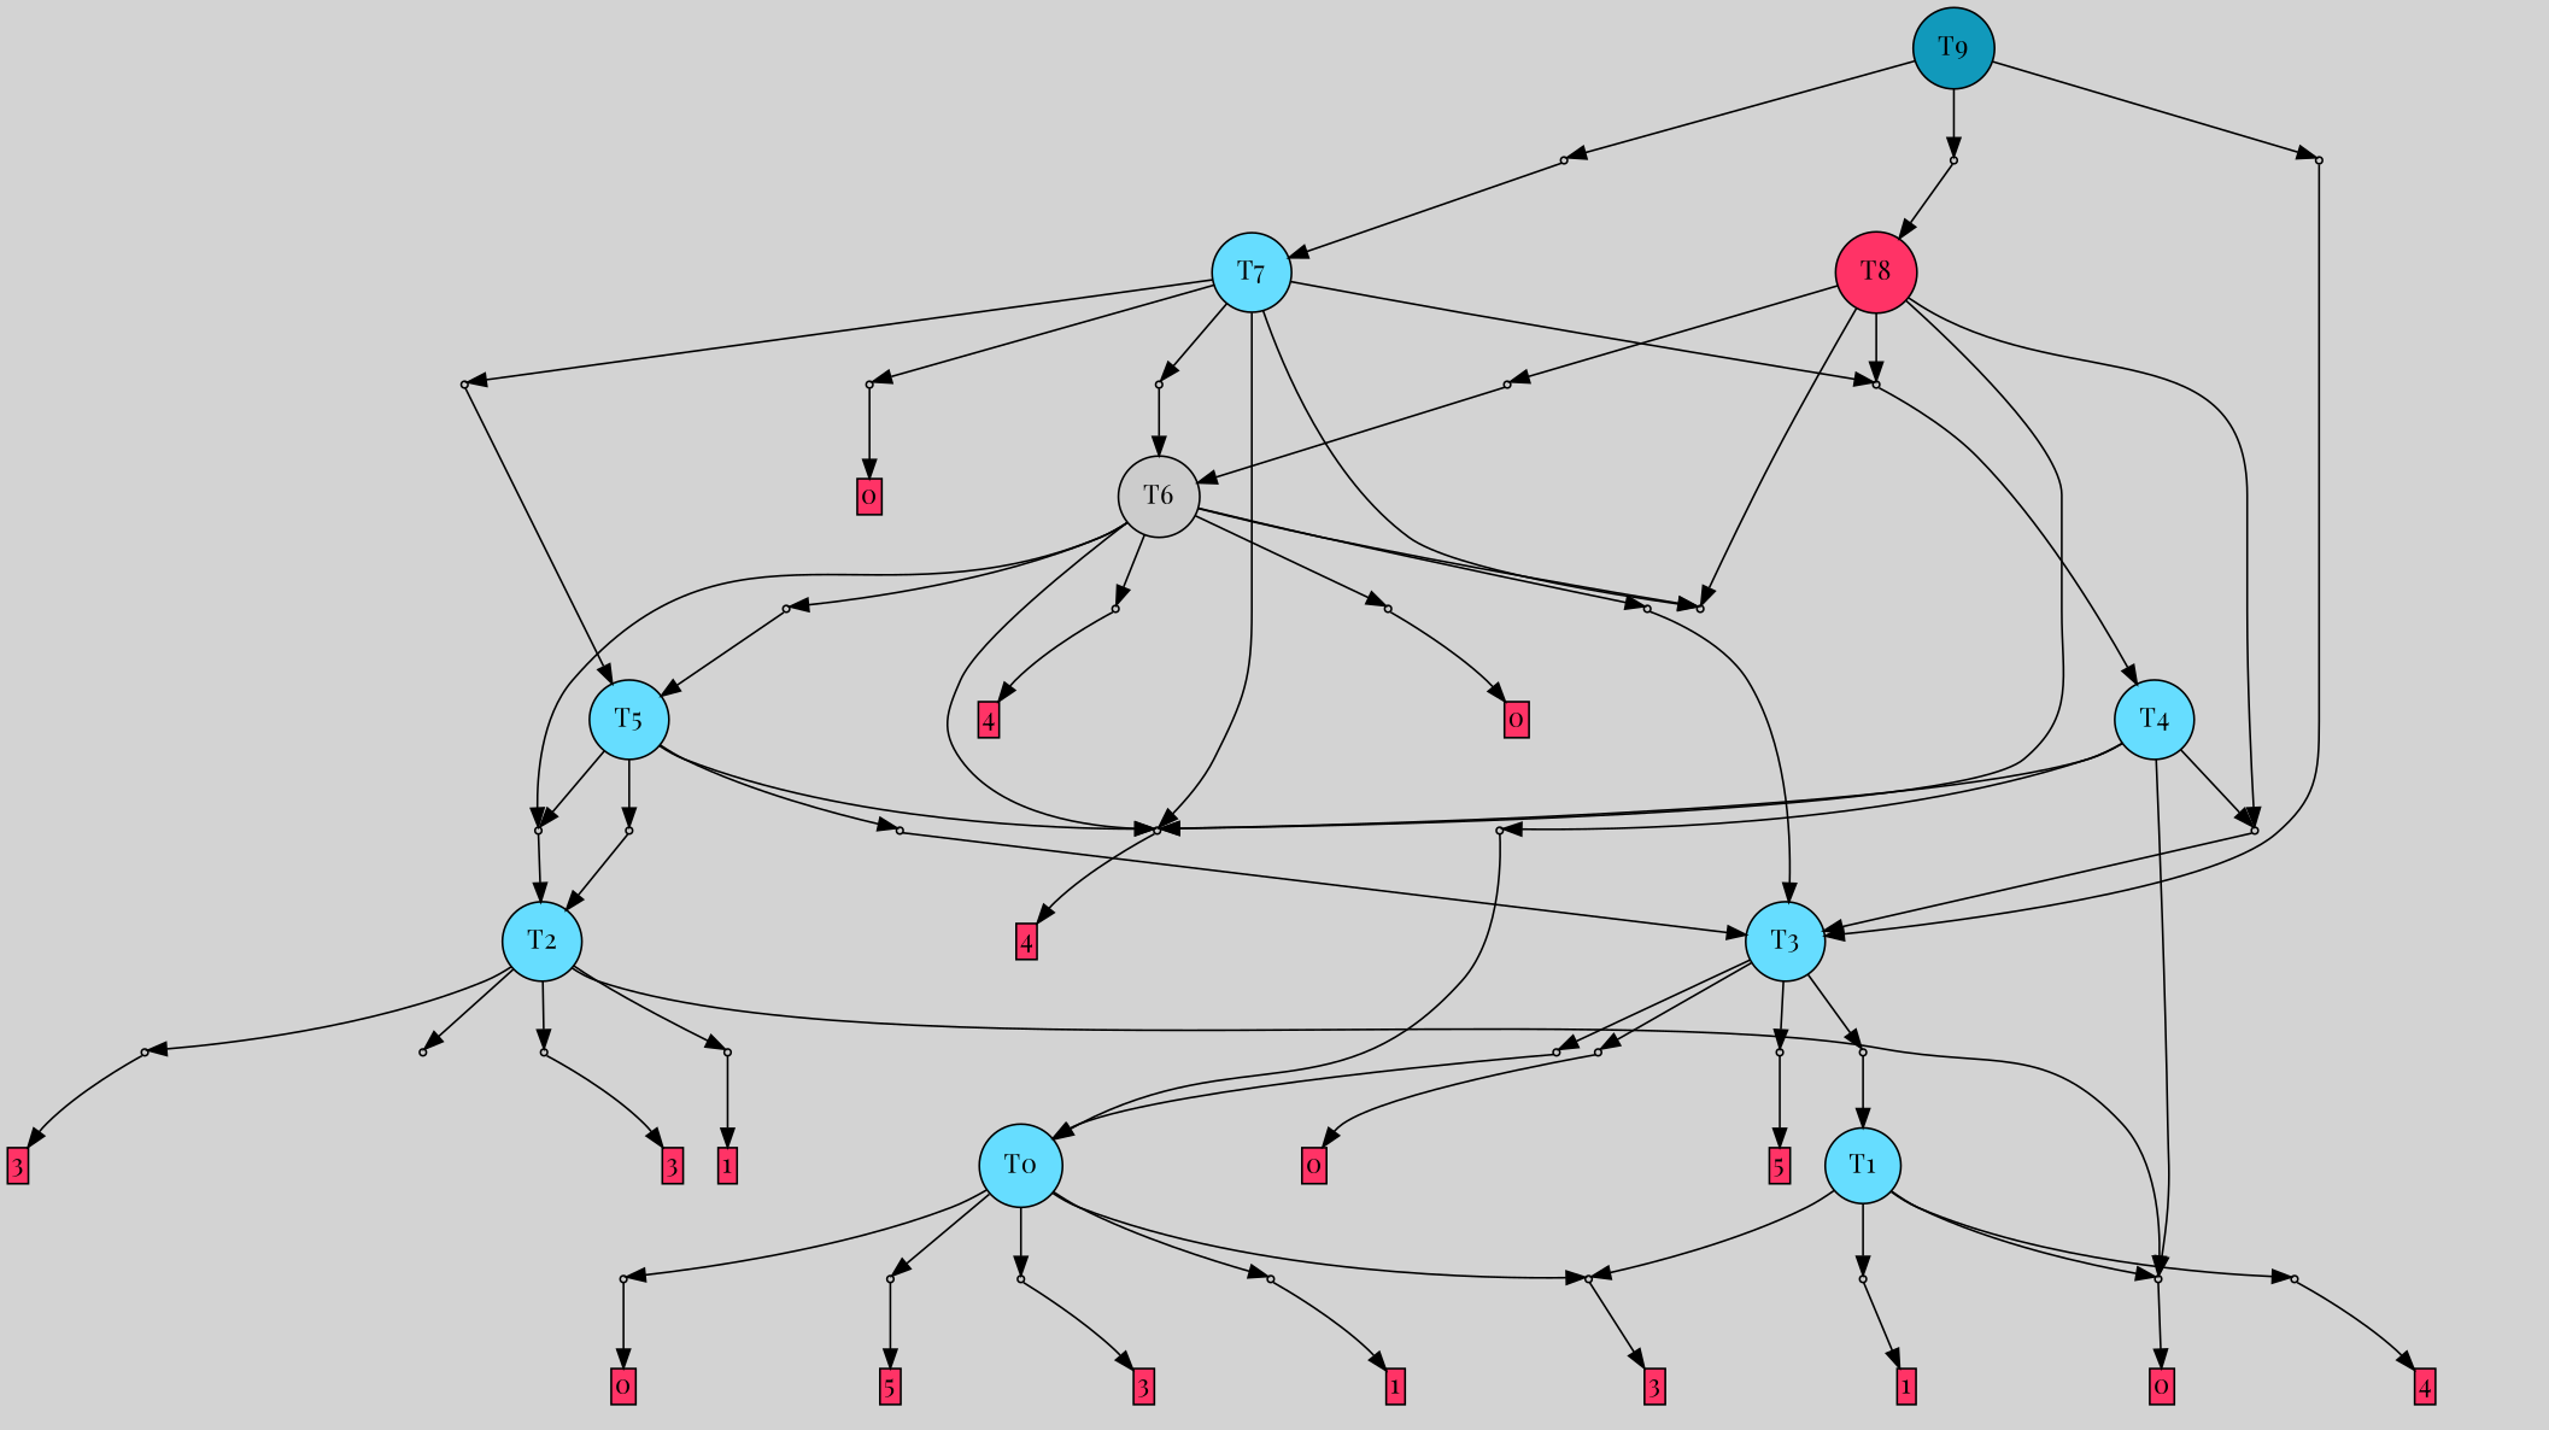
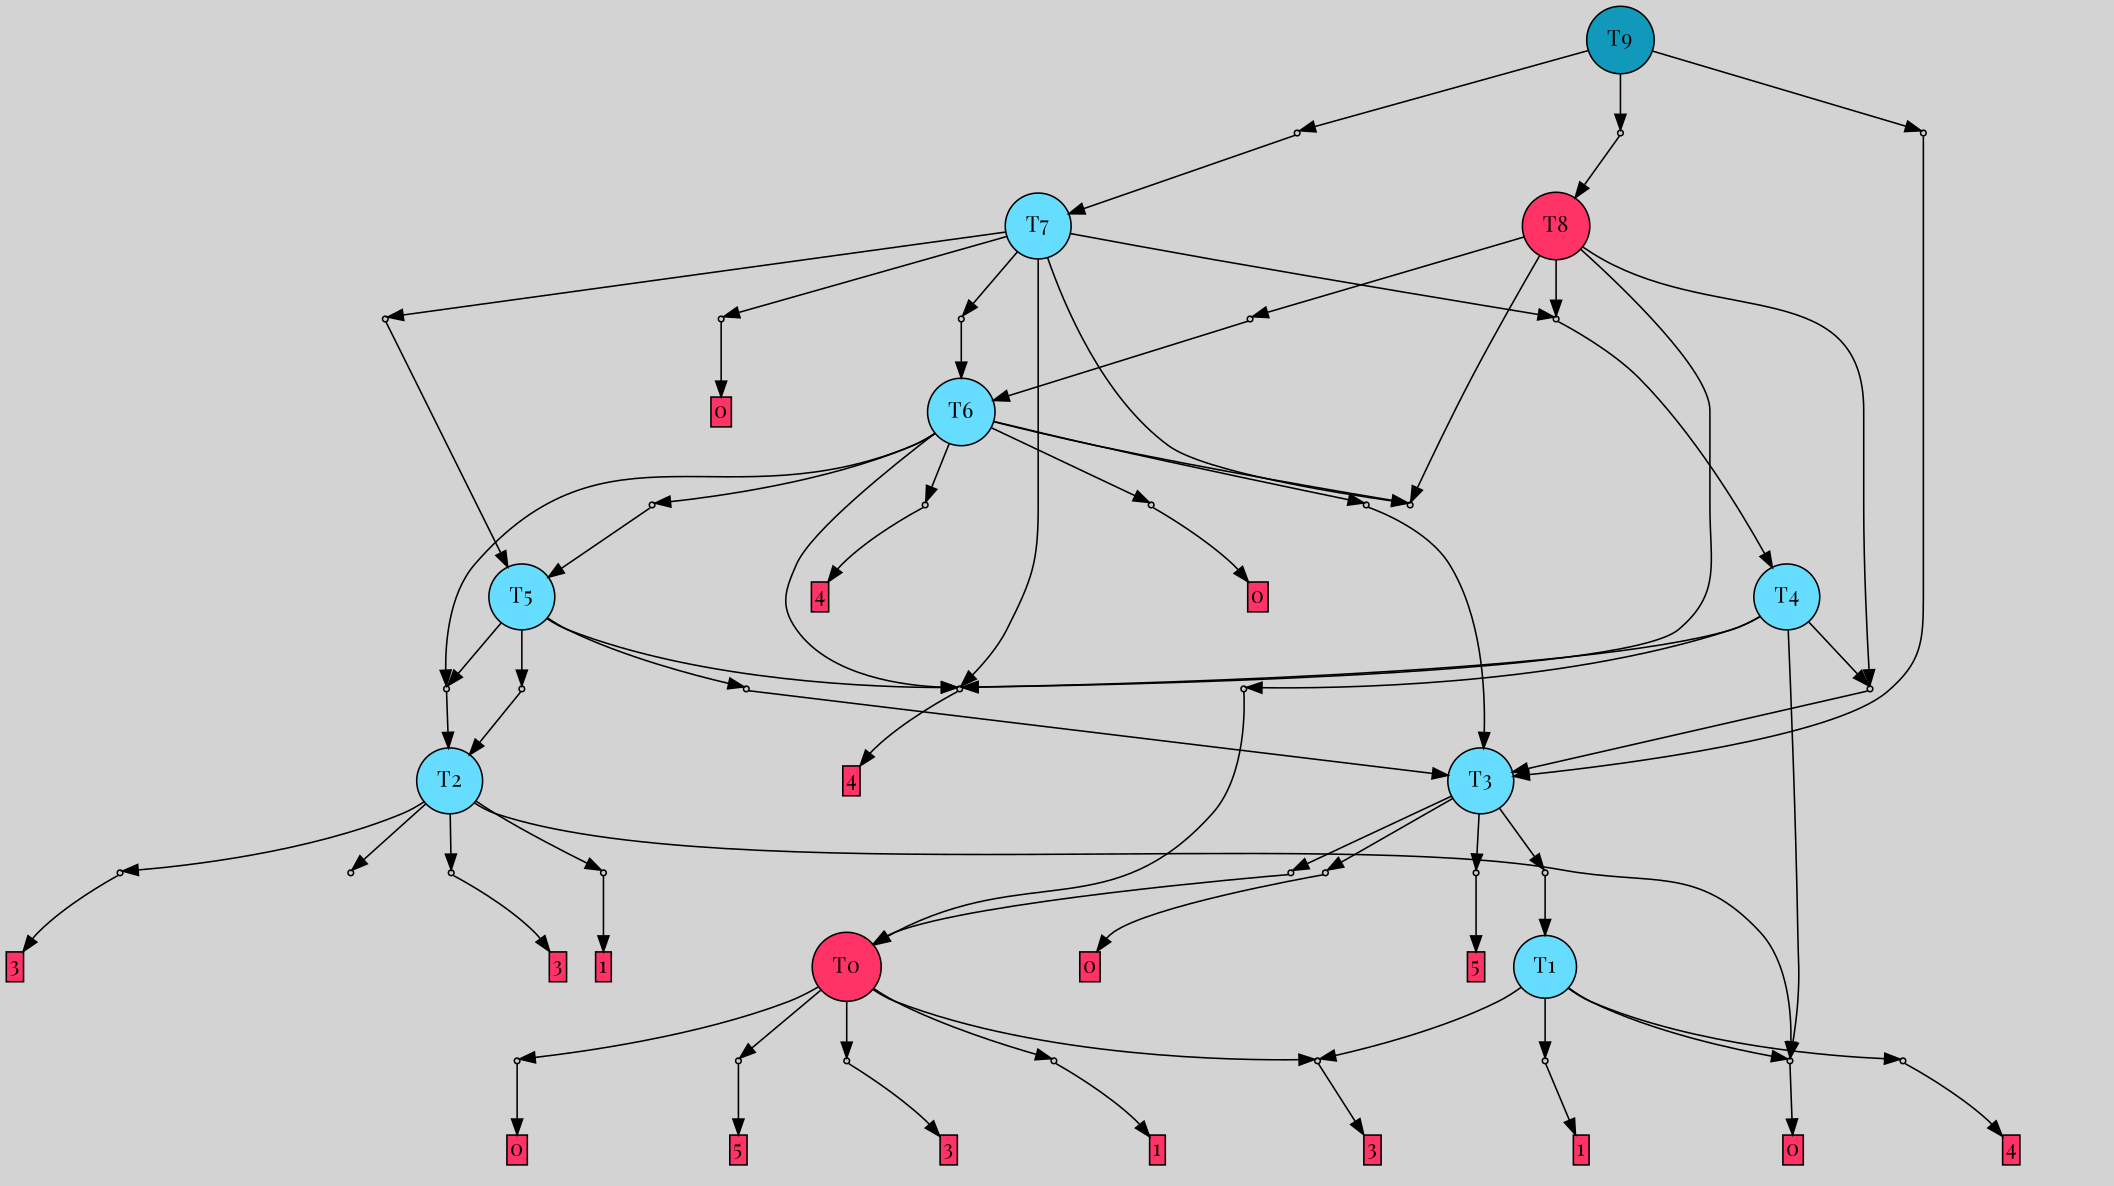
  digraph {
    bgcolor=lightgray
    fontname="Playfair Display"
    node [fontname="Playfair Display" shape=box style=filled]
    edge [fontname="Playfair Display"]
    T9 [fillcolor="#1199bb" shape=circle]
    P32 [fillcolor="#cccccc" shape=point]
    P33 [fillcolor="#cccccc" shape=point]
    P34 [fillcolor="#cccccc" shape=point]
-   T0 [fillcolor="#66ddff" shape=circle]
+   T0 [fillcolor="#ff3366" shape=circle]
    P0 [fillcolor="#cccccc" shape=point]
    P1 [fillcolor="#cccccc" shape=point]
    P2 [fillcolor="#cccccc" shape=point]
    P3 [fillcolor="#cccccc" shape=point]
    P4 [fillcolor="#cccccc" shape=point]
    n11 [label="1|0&3|1#0|5&#92;n" style=invis]
    n12 [fillcolor="#ff3366" height=0 label=1 margin=0.03 width=0]
    n13 [label="2|0&2|7#1|6&#92;n" style=invis]
    n14 [fillcolor="#ff3366" height=0 label=0 margin=0.03 width=0]
    n15 [label="2|3&2|0#2|2&#92;n3|0&2|0#0|3&#92;n" style=invis]
    n16 [fillcolor="#ff3366" height=0 label=3 margin=0.03 width=0]
    n17 [label="5|0&0|4#0|6&#92;n" style=invis]
    n18 [fillcolor="#ff3366" height=0 label=5 margin=0.03 width=0]
    n19 [label="7|0&2|5#2|2&#92;n" style=invis]
    n20 [fillcolor="#ff3366" height=0 label=3 margin=0.03 width=0]
    T1 [fillcolor="#66ddff" shape=circle]
    P5 [fillcolor="#cccccc" shape=point]
    P6 [fillcolor="#cccccc" shape=point]
    P7 [fillcolor="#cccccc" shape=point]
    n25 [label="1|5&1|5#3|5&#92;n1|0&3|1#0|5&#92;n" style=invis]
    n26 [fillcolor="#ff3366" height=0 label=1 margin=0.03 width=0]
    n27 [label="8|0&2|2#0|7&#92;n" style=invis]
    n28 [fillcolor="#ff3366" height=0 label=4 margin=0.03 width=0]
    n29 [label="2|0&2|7#1|6&#92;n" style=invis]
    n30 [fillcolor="#ff3366" height=0 label=0 margin=0.03 width=0]
    T2 [fillcolor="#66ddff" shape=circle]
    P8 [fillcolor="#cccccc" shape=point]
    P9 [fillcolor="#cccccc" shape=point]
    P10 [fillcolor="#cccccc" shape=point]
    P11 [fillcolor="#cccccc" shape=point]
    n36 [label="2|0&4|5#2|7&#92;n" style=invis]
    n37 [label="2|0&2|5#4|6&#92;n" style=invis]
    n38 [fillcolor="#ff3366" height=0 label=3 margin=0.03 width=0]
    n39 [label="6|0&4|1#3|1&#92;n" style=invis]
    n40 [fillcolor="#ff3366" height=0 label=1 margin=0.03 width=0]
    n41 [label="5|0&2|2#1|4&#92;n" style=invis]
    n42 [fillcolor="#ff3366" height=0 label=3 margin=0.03 width=0]
    T3 [fillcolor="#66ddff" shape=circle]
    P12 [fillcolor="#cccccc" shape=point]
    P13 [fillcolor="#cccccc" shape=point]
    P14 [fillcolor="#cccccc" shape=point]
    P15 [fillcolor="#cccccc" shape=point]
    n48 [label="2|0&2|7#3|0&#92;n" style=invis]
    n49 [fillcolor="#ff3366" height=0 label=0 margin=0.03 width=0]
    n50 [label="3|0&2|0#0|3&#92;n" style=invis]
    n51 [label="5|0&0|5#0|6&#92;n" style=invis]
    n52 [fillcolor="#ff3366" height=0 label=5 margin=0.03 width=0]
    n53 [label="8|0&2|2#0|7&#92;n" style=invis]
    T4 [fillcolor="#66ddff" shape=circle]
    P16 [fillcolor="#cccccc" shape=point]
    P17 [fillcolor="#cccccc" shape=point]
    P18 [fillcolor="#cccccc" shape=point]
    n58 [label="0|0&4|2#3|3&#92;n" style=invis]
    n59 [label="8|0&2|2#0|7&#92;n" style=invis]
    n60 [fillcolor="#ff3366" height=0 label=4 margin=0.03 width=0]
    n61 [label="2|0&4|5#3|4&#92;n" style=invis]
    T5 [fillcolor="#66ddff" shape=circle]
    P19 [fillcolor="#cccccc" shape=point]
    P20 [fillcolor="#cccccc" shape=point]
    P21 [fillcolor="#cccccc" shape=point]
    n66 [label="0|0&4|3#2|7&#92;n" style=invis]
    n67 [label="2|0&4|5#3|4&#92;n" style=invis]
    n68 [label="2|0&4|7#2|6&#92;n" style=invis]
-   T6 [fillcolor="#cccccc" shape=circle]
+   T6 [fillcolor="#66ddff" shape=circle]
    P22 [fillcolor="#cccccc" shape=point]
    P23 [fillcolor="#cccccc" shape=point]
    P24 [fillcolor="#cccccc" shape=point]
    P25 [fillcolor="#cccccc" shape=point]
    P26 [fillcolor="#cccccc" shape=point]
    n75 [label="8|0&3|6#2|7&#92;n" style=invis]
    n76 [label="1|0&0|7#4|6&#92;n" style=invis]
    n77 [label="1|0&4|6#2|0&#92;n" style=invis]
    n78 [label="2|0&2|7#1|6&#92;n" style=invis]
    n79 [fillcolor="#ff3366" height=0 label=0 margin=0.03 width=0]
    n80 [label="2|0&4|1#2|2&#92;n" style=invis]
    n81 [fillcolor="#ff3366" height=0 label=4 margin=0.03 width=0]
    T7 [fillcolor="#66ddff" shape=circle]
    P27 [fillcolor="#cccccc" shape=point]
    P28 [fillcolor="#cccccc" shape=point]
    P29 [fillcolor="#cccccc" shape=point]
    P30 [fillcolor="#cccccc" shape=point]
    n87 [label="8|0&1|4#2|6&#92;n" style=invis]
    n88 [label="0|0&4|2#4|5&#92;n" style=invis]
    n89 [label="1|0&4|6#2|0&#92;n" style=invis]
    n90 [label="2|0&2|7#1|6&#92;n" style=invis]
    n91 [fillcolor="#ff3366" height=0 label=0 margin=0.03 width=0]
    T8 [fillcolor="#ff3366" shape=circle]
    P31 [fillcolor="#cccccc" shape=point]
    n94 [label="2|0&4|1#1|7&#92;n" style=invis]
    n95 [label="2|0&1|5#4|4&#92;n" style=invis]
    n96 [label="3|0&3|3#0|2&#92;n" style=invis]
    n97 [label="8|0&2|4#2|7&#92;n" style=invis]
    subgraph sub_1 {
      rank=same
      T9
    }
    T9 -> P32
    T9 -> P33
    T9 -> P34
    P32 -> T8
    P32 -> n95 [style=invis]
    P33 -> T7
    P33 -> n96 [style=invis]
    P34 -> T3
    P34 -> n97 [style=invis]
    T0 -> P0
    T0 -> P1
    T0 -> P2
    T0 -> P3
    T0 -> P4
    P0 -> n11 [style=invis]
    P0 -> n12
    P1 -> n13 [style=invis]
    P1 -> n14
    P2 -> n15 [style=invis]
    P2 -> n16
    P3 -> n17 [style=invis]
    P3 -> n18
    P4 -> n19 [style=invis]
    P4 -> n20
    T1 -> P2
    T1 -> P5
    T1 -> P6
    T1 -> P7
    P5 -> n25 [style=invis]
    P5 -> n26
    P6 -> n27 [style=invis]
    P6 -> n28
    P7 -> n29 [style=invis]
    P7 -> n30
    T2 -> P7
    T2 -> P8
    T2 -> P9
    T2 -> P10
    T2 -> P11
    P8 -> n36 [style=invis]
    P9 -> n37 [style=invis]
    P9 -> n38
    P10 -> n39 [style=invis]
    P10 -> n40
    P11 -> n41 [style=invis]
    P11 -> n42
    T3 -> P12
    T3 -> P13
    T3 -> P14
    T3 -> P15
    P12 -> n48 [style=invis]
    P12 -> n49
    P13 -> T0
    P13 -> n50 [style=invis]
    P14 -> n51 [style=invis]
    P14 -> n52
    P15 -> T1
    P15 -> n53 [style=invis]
    T4 -> P7
    T4 -> P16
    T4 -> P17
    T4 -> P18
    P16 -> T0
    P16 -> n58 [style=invis]
    P17 -> n59 [style=invis]
    P17 -> n60
    P18 -> T3
    P18 -> n61 [style=invis]
    T5 -> P17
    T5 -> P19
    T5 -> P20
    T5 -> P21
    P19 -> T2
    P19 -> n66 [style=invis]
    P20 -> T3
    P20 -> n67 [style=invis]
    P21 -> T2
    P21 -> n68 [style=invis]
    T6 -> P17
    T6 -> P21
    T6 -> P22
    T6 -> P23
    T6 -> P24
    T6 -> P25
    T6 -> P26
    P22 -> T5
    P22 -> n75 [style=invis]
    P23 -> n76 [style=invis]
    P24 -> T3
    P24 -> n77 [style=invis]
    P25 -> n78 [style=invis]
    P25 -> n79
    P26 -> n80 [style=invis]
    P26 -> n81
    T7 -> P17
    T7 -> P23
    T7 -> P27
    T7 -> P28
    T7 -> P29
    T7 -> P30
    P27 -> T6
    P27 -> n87 [style=invis]
    P28 -> T5
    P28 -> n88 [style=invis]
    P29 -> T4
    P29 -> n89 [style=invis]
    P30 -> n90 [style=invis]
    P30 -> n91
    T8 -> P17
    T8 -> P18
    T8 -> P23
    T8 -> P29
    T8 -> P31
    P31 -> T6
    P31 -> n94 [style=invis]
  }
